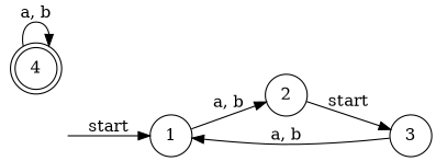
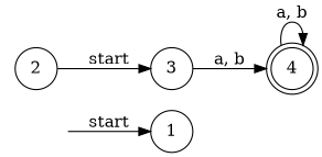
  digraph {
    rankdir=LR
    node [shape=circle]
    "" [shape=none]
    1
    2
    4 [shape=doublecircle]
    3
    "" -> 1 [label=start]
-   1 -> 2 [label="a, b"]
    2 -> 3 [label=start]
    4 -> 4 [label="a, b"]
-   3 -> 1 [label="a, b"]
+   3 -> 4 [label="a, b"]
  }
